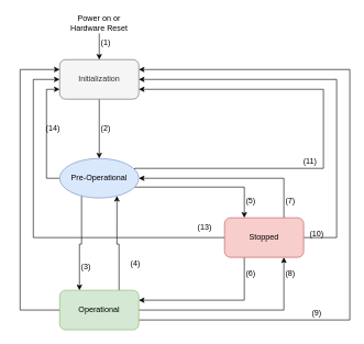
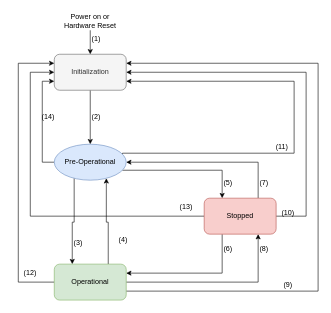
  <mxCell id="0" />
  <mxCell id="1" parent="0" />
  <mxCell id="2" value="" style="edgeStyle=orthogonalEdgeStyle;rounded=0;orthogonalLoop=1;jettySize=auto;html=1;" edge="1" parent="1" source="3" target="8"><mxGeometry relative="1" as="geometry" /></mxCell>
  <mxCell id="3" value="Initialization" style="rounded=1;whiteSpace=wrap;html=1;fillColor=#f5f5f5;strokeColor=#666666;fontColor=#333333;" vertex="1" parent="1"><mxGeometry x="90" y="90" width="120" height="60" as="geometry" /></mxCell>
  <mxCell id="4" style="edgeStyle=orthogonalEdgeStyle;rounded=0;orthogonalLoop=1;jettySize=auto;html=1;exitX=0.25;exitY=1;exitDx=0;exitDy=0;entryX=0.25;entryY=0;entryDx=0;entryDy=0;" edge="1" parent="1" source="8" target="13"><mxGeometry relative="1" as="geometry" /></mxCell>
  <mxCell id="5" style="edgeStyle=orthogonalEdgeStyle;rounded=0;orthogonalLoop=1;jettySize=auto;html=1;exitX=1;exitY=0.75;exitDx=0;exitDy=0;entryX=0.25;entryY=0;entryDx=0;entryDy=0;" edge="1" parent="1" source="8" target="18"><mxGeometry relative="1" as="geometry" /></mxCell>
  <mxCell id="6" style="edgeStyle=orthogonalEdgeStyle;rounded=0;orthogonalLoop=1;jettySize=auto;html=1;exitX=1;exitY=0.25;exitDx=0;exitDy=0;entryX=1;entryY=0.75;entryDx=0;entryDy=0;" edge="1" parent="1" source="8" target="3"><mxGeometry relative="1" as="geometry"><Array as="points"><mxPoint x="490" y="255" /><mxPoint x="490" y="135" /></Array></mxGeometry></mxCell>
  <mxCell id="7" style="edgeStyle=orthogonalEdgeStyle;rounded=0;orthogonalLoop=1;jettySize=auto;html=1;exitX=0;exitY=0.5;exitDx=0;exitDy=0;entryX=0;entryY=0.75;entryDx=0;entryDy=0;" edge="1" parent="1" source="8" target="3"><mxGeometry relative="1" as="geometry" /></mxCell>
  <mxCell id="8" value="Pre-Operational" style="ellipse;whiteSpace=wrap;html=1;fillColor=#dae8fc;strokeColor=#6c8ebf;" vertex="1" parent="1"><mxGeometry x="90" y="240" width="120" height="60" as="geometry" /></mxCell>
  <mxCell id="9" style="edgeStyle=orthogonalEdgeStyle;rounded=0;orthogonalLoop=1;jettySize=auto;html=1;exitX=0.75;exitY=0;exitDx=0;exitDy=0;entryX=0.75;entryY=1;entryDx=0;entryDy=0;" edge="1" parent="1" source="13" target="8"><mxGeometry relative="1" as="geometry" /></mxCell>
  <mxCell id="10" style="edgeStyle=orthogonalEdgeStyle;rounded=0;orthogonalLoop=1;jettySize=auto;html=1;exitX=1;exitY=0.5;exitDx=0;exitDy=0;entryX=0.75;entryY=1;entryDx=0;entryDy=0;" edge="1" parent="1" source="13" target="18"><mxGeometry relative="1" as="geometry" /></mxCell>
  <mxCell id="11" style="edgeStyle=orthogonalEdgeStyle;rounded=0;orthogonalLoop=1;jettySize=auto;html=1;exitX=1;exitY=0.75;exitDx=0;exitDy=0;entryX=1;entryY=0.25;entryDx=0;entryDy=0;" edge="1" parent="1" source="13" target="3"><mxGeometry relative="1" as="geometry"><Array as="points"><mxPoint x="530" y="485" /><mxPoint x="530" y="105" /></Array></mxGeometry></mxCell>
  <mxCell id="12" style="edgeStyle=orthogonalEdgeStyle;rounded=0;orthogonalLoop=1;jettySize=auto;html=1;entryX=0;entryY=0.25;entryDx=0;entryDy=0;" edge="1" parent="1" source="13" target="3"><mxGeometry relative="1" as="geometry"><Array as="points"><mxPoint x="30" y="470" /><mxPoint x="30" y="105" /></Array></mxGeometry></mxCell>
  <mxCell id="13" value="Operational" style="rounded=1;whiteSpace=wrap;html=1;fillColor=#d5e8d4;strokeColor=#82b366;" vertex="1" parent="1"><mxGeometry x="90" y="440" width="120" height="60" as="geometry" /></mxCell>
  <mxCell id="14" style="edgeStyle=orthogonalEdgeStyle;rounded=0;orthogonalLoop=1;jettySize=auto;html=1;exitX=0.75;exitY=0;exitDx=0;exitDy=0;entryX=1;entryY=0.5;entryDx=0;entryDy=0;" edge="1" parent="1" source="18" target="8"><mxGeometry relative="1" as="geometry" /></mxCell>
  <mxCell id="15" style="edgeStyle=orthogonalEdgeStyle;rounded=0;orthogonalLoop=1;jettySize=auto;html=1;exitX=0.25;exitY=1;exitDx=0;exitDy=0;entryX=1;entryY=0.25;entryDx=0;entryDy=0;" edge="1" parent="1" source="18" target="13"><mxGeometry relative="1" as="geometry" /></mxCell>
  <mxCell id="16" style="edgeStyle=orthogonalEdgeStyle;rounded=0;orthogonalLoop=1;jettySize=auto;html=1;entryX=1;entryY=0.5;entryDx=0;entryDy=0;" edge="1" parent="1" source="18" target="3"><mxGeometry relative="1" as="geometry"><Array as="points"><mxPoint x="510" y="360" /><mxPoint x="510" y="120" /></Array></mxGeometry></mxCell>
  <mxCell id="17" style="edgeStyle=orthogonalEdgeStyle;rounded=0;orthogonalLoop=1;jettySize=auto;html=1;exitX=0;exitY=0.5;exitDx=0;exitDy=0;entryX=0;entryY=0.5;entryDx=0;entryDy=0;" edge="1" parent="1" source="18" target="3"><mxGeometry relative="1" as="geometry"><Array as="points"><mxPoint x="50" y="360" /><mxPoint x="50" y="120" /></Array></mxGeometry></mxCell>
  <mxCell id="18" value="Stopped" style="rounded=1;whiteSpace=wrap;html=1;fillColor=#f8cecc;strokeColor=#b85450;" vertex="1" parent="1"><mxGeometry x="340" y="330" width="120" height="60" as="geometry" /></mxCell>
  <mxCell id="19" value="" style="endArrow=classic;html=1;rounded=0;entryX=0.5;entryY=0;entryDx=0;entryDy=0;" edge="1" parent="1" target="3"><mxGeometry width="50" height="50" relative="1" as="geometry"><mxPoint x="150" y="50" as="sourcePoint" /><mxPoint x="360" y="220" as="targetPoint" /></mxGeometry></mxCell>
  <mxCell id="20" value="Power on or Hardware Reset" style="text;html=1;align=center;verticalAlign=middle;whiteSpace=wrap;rounded=0;" vertex="1" parent="1"><mxGeometry x="100" y="20" width="100" height="30" as="geometry" /></mxCell>
  <mxCell id="21" value="(1)" style="text;html=1;align=center;verticalAlign=middle;whiteSpace=wrap;rounded=0;" vertex="1" parent="1"><mxGeometry x="130" y="50" width="60" height="30" as="geometry" /></mxCell>
  <mxCell id="22" value="(2)" style="text;html=1;align=center;verticalAlign=middle;whiteSpace=wrap;rounded=0;" vertex="1" parent="1"><mxGeometry x="130" y="180" width="60" height="30" as="geometry" /></mxCell>
  <mxCell id="23" value="(3)" style="text;html=1;align=center;verticalAlign=middle;whiteSpace=wrap;rounded=0;" vertex="1" parent="1"><mxGeometry x="100" y="390" width="60" height="30" as="geometry" /></mxCell>
  <mxCell id="24" value="(4)" style="text;html=1;align=center;verticalAlign=middle;whiteSpace=wrap;rounded=0;" vertex="1" parent="1"><mxGeometry x="175" y="385" width="60" height="30" as="geometry" /></mxCell>
  <mxCell id="25" value="(5)" style="text;html=1;align=center;verticalAlign=middle;whiteSpace=wrap;rounded=0;" vertex="1" parent="1"><mxGeometry x="350" y="290" width="60" height="30" as="geometry" /></mxCell>
  <mxCell id="26" value="(6)" style="text;html=1;align=center;verticalAlign=middle;whiteSpace=wrap;rounded=0;" vertex="1" parent="1"><mxGeometry x="350" y="400" width="60" height="30" as="geometry" /></mxCell>
  <mxCell id="27" value="(7)" style="text;html=1;align=center;verticalAlign=middle;whiteSpace=wrap;rounded=0;" vertex="1" parent="1"><mxGeometry x="410" y="290" width="60" height="30" as="geometry" /></mxCell>
  <mxCell id="28" value="(8)" style="text;html=1;align=center;verticalAlign=middle;whiteSpace=wrap;rounded=0;" vertex="1" parent="1"><mxGeometry x="410" y="400" width="60" height="30" as="geometry" /></mxCell>
  <mxCell id="29" value="(11)" style="text;html=1;align=center;verticalAlign=middle;whiteSpace=wrap;rounded=0;" vertex="1" parent="1"><mxGeometry x="440" y="230" width="60" height="30" as="geometry" /></mxCell>
  <mxCell id="30" value="(10)" style="text;html=1;align=center;verticalAlign=middle;whiteSpace=wrap;rounded=0;" vertex="1" parent="1"><mxGeometry x="450" y="340" width="60" height="30" as="geometry" /></mxCell>
  <mxCell id="31" value="(9)" style="text;html=1;align=center;verticalAlign=middle;whiteSpace=wrap;rounded=0;" vertex="1" parent="1"><mxGeometry x="450" y="460" width="60" height="30" as="geometry" /></mxCell>
  <mxCell id="32" value="(14)" style="text;html=1;align=center;verticalAlign=middle;whiteSpace=wrap;rounded=0;" vertex="1" parent="1"><mxGeometry x="50" y="180" width="60" height="30" as="geometry" /></mxCell>
  <mxCell id="33" value="(13)" style="text;html=1;align=center;verticalAlign=middle;whiteSpace=wrap;rounded=0;" vertex="1" parent="1"><mxGeometry x="280" y="330" width="60" height="30" as="geometry" /></mxCell>
+ <mxCell id="34" value="(12)" style="text;html=1;align=center;verticalAlign=middle;whiteSpace=wrap;rounded=0;" vertex="1" parent="1"><mxGeometry x="20" y="440" width="60" height="30" as="geometry" /></mxCell>
